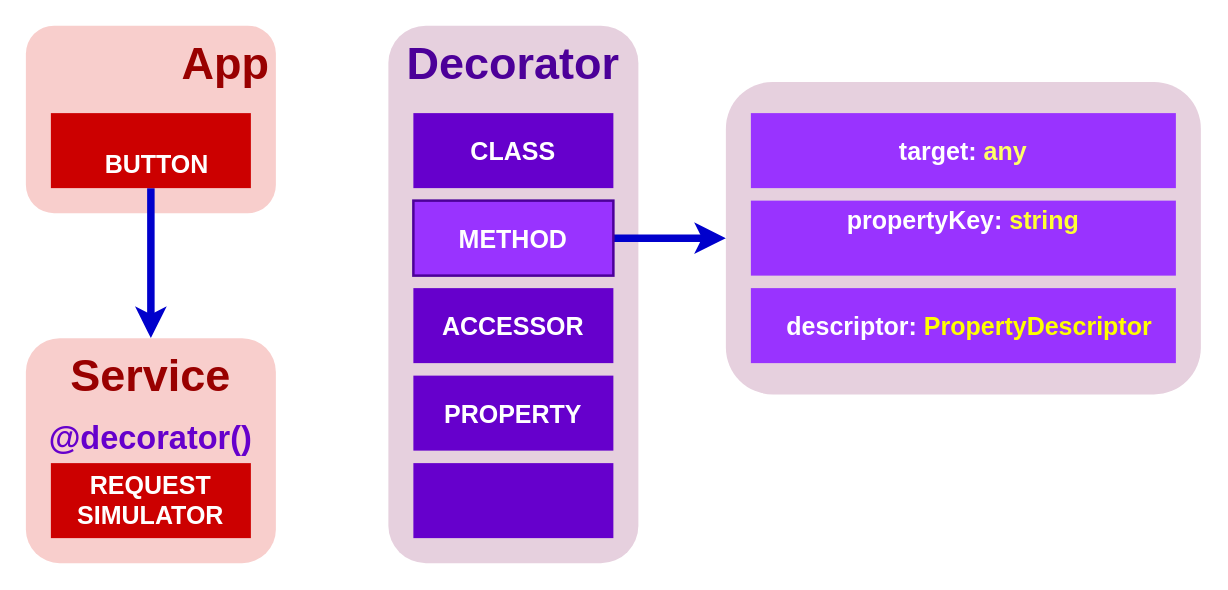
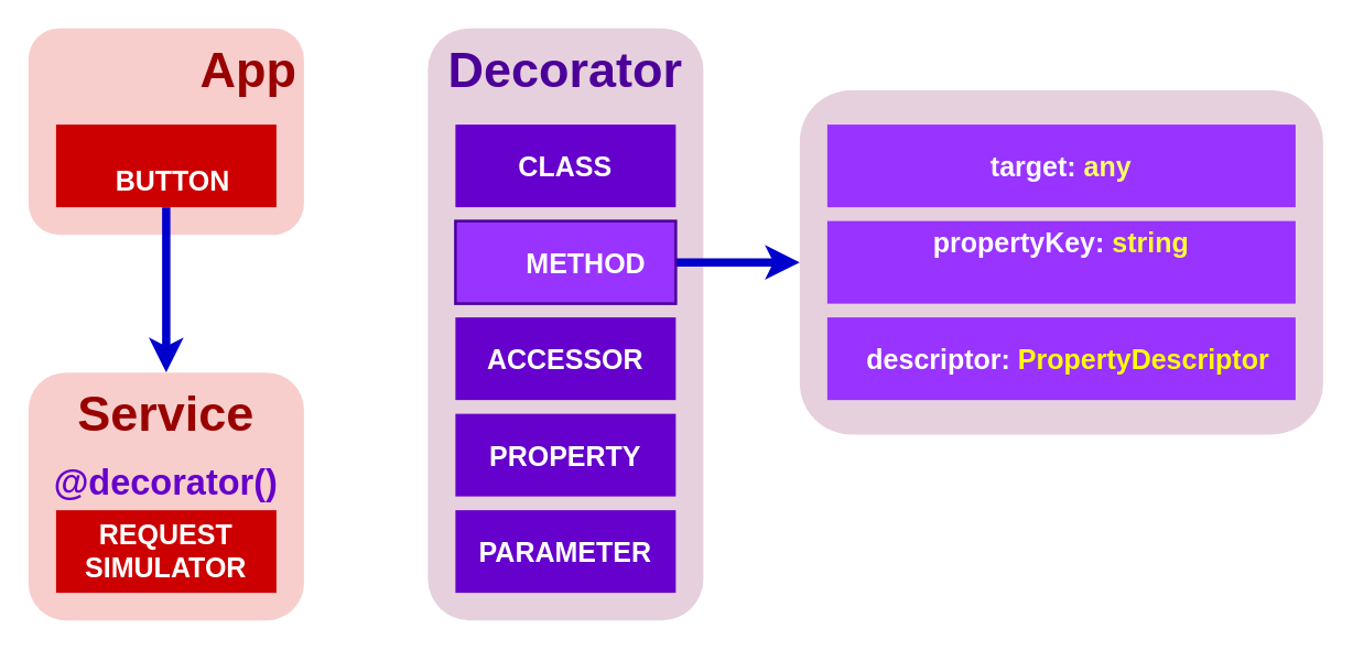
  <mxCell id="0" />
  <mxCell id="1" parent="0" />
  <mxCell id="2" value="" style="rounded=1;whiteSpace=wrap;html=1;fillColor=#f8cecc;strokeColor=none;" vertex="1" parent="1"><mxGeometry x="20" y="20" width="200" height="150" as="geometry" /></mxCell>
  <mxCell id="3" value="&lt;b&gt;&lt;font style=&quot;font-size: 36px&quot; color=&quot;#990000&quot;&gt;App&lt;/font&gt;&lt;/b&gt;" style="text;html=1;strokeColor=none;fillColor=none;align=center;verticalAlign=middle;whiteSpace=wrap;rounded=0;" vertex="1" parent="1"><mxGeometry x="160" y="40" width="40" height="20" as="geometry" /></mxCell>
  <mxCell id="4" style="edgeStyle=orthogonalEdgeStyle;rounded=0;orthogonalLoop=1;jettySize=auto;html=1;exitX=0.5;exitY=1;exitDx=0;exitDy=0;entryX=0.5;entryY=0;entryDx=0;entryDy=0;strokeWidth=6;strokeColor=#0000CC;" edge="1" parent="1" source="5" target="7"><mxGeometry relative="1" as="geometry" /></mxCell>
  <mxCell id="5" value="" style="rounded=0;whiteSpace=wrap;html=1;fillColor=#CC0000;strokeColor=none;" vertex="1" parent="1"><mxGeometry x="40" y="90" width="160" height="60" as="geometry" /></mxCell>
  <mxCell id="6" value="&lt;font style=&quot;font-size: 20px&quot; color=&quot;#ffffff&quot;&gt;&lt;b&gt;BUTTON&lt;/b&gt;&lt;/font&gt;" style="text;html=1;strokeColor=none;fillColor=none;align=center;verticalAlign=middle;whiteSpace=wrap;rounded=0;" vertex="1" parent="1"><mxGeometry x="65" y="120" width="120" height="20" as="geometry" /></mxCell>
  <mxCell id="7" value="" style="rounded=1;whiteSpace=wrap;html=1;fillColor=#f8cecc;strokeColor=none;" vertex="1" parent="1"><mxGeometry x="20" y="270" width="200" height="180" as="geometry" /></mxCell>
  <mxCell id="8" value="&lt;b&gt;&lt;font style=&quot;font-size: 36px&quot; color=&quot;#990000&quot;&gt;Service&lt;/font&gt;&lt;/b&gt;" style="text;html=1;strokeColor=none;fillColor=none;align=center;verticalAlign=middle;whiteSpace=wrap;rounded=0;" vertex="1" parent="1"><mxGeometry x="100" y="290" width="40" height="20" as="geometry" /></mxCell>
  <mxCell id="9" value="" style="rounded=0;whiteSpace=wrap;html=1;fillColor=#CC0000;strokeColor=none;" vertex="1" parent="1"><mxGeometry x="40" y="370" width="160" height="60" as="geometry" /></mxCell>
  <mxCell id="10" value="&lt;font style=&quot;font-size: 20px&quot; color=&quot;#ffffff&quot;&gt;&lt;b&gt;REQUEST SIMULATOR&lt;/b&gt;&lt;/font&gt;" style="text;html=1;strokeColor=none;fillColor=none;align=center;verticalAlign=middle;whiteSpace=wrap;rounded=0;" vertex="1" parent="1"><mxGeometry x="60" y="389" width="120" height="20" as="geometry" /></mxCell>
  <mxCell id="11" value="&lt;b&gt;&lt;font color=&quot;#6600cc&quot; style=&quot;line-height: 90% ; font-size: 26px&quot;&gt;@decorator()&lt;/font&gt;&lt;/b&gt;" style="text;html=1;strokeColor=none;fillColor=none;align=center;verticalAlign=middle;whiteSpace=wrap;rounded=0;" vertex="1" parent="1"><mxGeometry x="100" y="340" width="40" height="20" as="geometry" /></mxCell>
  <mxCell id="12" value="" style="rounded=1;whiteSpace=wrap;html=1;fillColor=#E6D0DE;strokeColor=none;" vertex="1" parent="1"><mxGeometry x="310" y="20" width="200" height="430" as="geometry" /></mxCell>
  <mxCell id="13" value="&lt;b&gt;&lt;font style=&quot;font-size: 36px&quot; color=&quot;#4c0099&quot;&gt;Decorator&lt;/font&gt;&lt;/b&gt;" style="text;html=1;strokeColor=none;fillColor=none;align=center;verticalAlign=middle;whiteSpace=wrap;rounded=0;" vertex="1" parent="1"><mxGeometry x="390" y="40" width="40" height="20" as="geometry" /></mxCell>
  <mxCell id="14" value="" style="rounded=0;whiteSpace=wrap;html=1;fillColor=#6600CC;strokeColor=none;" vertex="1" parent="1"><mxGeometry x="330" y="90" width="160" height="60" as="geometry" /></mxCell>
  <mxCell id="15" value="&lt;font color=&quot;#ffffff&quot;&gt;&lt;span style=&quot;font-size: 20px&quot;&gt;&lt;b&gt;CLASS&lt;/b&gt;&lt;/span&gt;&lt;/font&gt;" style="text;html=1;strokeColor=none;fillColor=none;align=center;verticalAlign=middle;whiteSpace=wrap;rounded=0;" vertex="1" parent="1"><mxGeometry x="350" y="110" width="120" height="20" as="geometry" /></mxCell>
  <mxCell id="16" style="edgeStyle=orthogonalEdgeStyle;rounded=0;orthogonalLoop=1;jettySize=auto;html=1;exitX=1;exitY=0.5;exitDx=0;exitDy=0;strokeColor=#0000CC;strokeWidth=6;" edge="1" parent="1" source="17"><mxGeometry relative="1" as="geometry"><mxPoint x="580" y="190" as="targetPoint" /></mxGeometry></mxCell>
  <mxCell id="17" value="" style="rounded=0;whiteSpace=wrap;html=1;fillColor=#9933FF;strokeColor=#4C0099;strokeWidth=2;" vertex="1" parent="1"><mxGeometry x="330" y="160" width="160" height="60" as="geometry" /></mxCell>
- <mxCell id="18" value="&lt;font style=&quot;font-size: 20px&quot; color=&quot;#ffffff&quot;&gt;&lt;b&gt;METHOD&lt;/b&gt;&lt;/font&gt;" style="text;html=1;strokeColor=none;fillColor=none;align=center;verticalAlign=middle;whiteSpace=wrap;rounded=0;" vertex="1" parent="1"><mxGeometry x="350" y="180" width="120" height="20" as="geometry" /></mxCell>
+ <mxCell id="18" value="&lt;font style=&quot;font-size: 20px&quot; color=&quot;#ffffff&quot;&gt;&lt;b&gt;METHOD&lt;/b&gt;&lt;/font&gt;" style="text;html=1;strokeColor=none;fillColor=none;align=center;verticalAlign=middle;whiteSpace=wrap;rounded=0;" vertex="1" parent="1"><mxGeometry x="365" y="180" width="120" height="20" as="geometry" /></mxCell>
  <mxCell id="19" value="" style="rounded=0;whiteSpace=wrap;html=1;fillColor=#6600CC;strokeColor=none;" vertex="1" parent="1"><mxGeometry x="330" y="230" width="160" height="60" as="geometry" /></mxCell>
  <mxCell id="20" value="&lt;font style=&quot;font-size: 20px&quot; color=&quot;#ffffff&quot;&gt;&lt;b&gt;ACCESSOR&lt;/b&gt;&lt;/font&gt;" style="text;html=1;strokeColor=none;fillColor=none;align=center;verticalAlign=middle;whiteSpace=wrap;rounded=0;" vertex="1" parent="1"><mxGeometry x="350" y="250" width="120" height="20" as="geometry" /></mxCell>
  <mxCell id="21" value="" style="rounded=0;whiteSpace=wrap;html=1;fillColor=#6600CC;strokeColor=none;" vertex="1" parent="1"><mxGeometry x="330" y="300" width="160" height="60" as="geometry" /></mxCell>
  <mxCell id="22" value="&lt;font style=&quot;font-size: 20px&quot; color=&quot;#ffffff&quot;&gt;&lt;b&gt;PROPERTY&lt;/b&gt;&lt;/font&gt;" style="text;html=1;strokeColor=none;fillColor=none;align=center;verticalAlign=middle;whiteSpace=wrap;rounded=0;" vertex="1" parent="1"><mxGeometry x="350" y="320" width="120" height="20" as="geometry" /></mxCell>
  <mxCell id="23" value="" style="rounded=0;whiteSpace=wrap;html=1;fillColor=#6600CC;strokeColor=none;" vertex="1" parent="1"><mxGeometry x="330" y="370" width="160" height="60" as="geometry" /></mxCell>
+ <mxCell id="24" value="&lt;font style=&quot;font-size: 20px&quot; color=&quot;#ffffff&quot;&gt;&lt;b&gt;PARAMETER&lt;/b&gt;&lt;/font&gt;" style="text;html=1;strokeColor=none;fillColor=none;align=center;verticalAlign=middle;whiteSpace=wrap;rounded=0;" vertex="1" parent="1"><mxGeometry x="350" y="390" width="120" height="20" as="geometry" /></mxCell>
  <mxCell id="25" value="" style="rounded=1;whiteSpace=wrap;html=1;fillColor=#E6D0DE;strokeColor=none;" vertex="1" parent="1"><mxGeometry x="580" y="65" width="380" height="250" as="geometry" /></mxCell>
  <mxCell id="26" value="" style="rounded=0;whiteSpace=wrap;html=1;fillColor=#9933FF;strokeColor=none;" vertex="1" parent="1"><mxGeometry x="600" y="90" width="340" height="60" as="geometry" /></mxCell>
  <mxCell id="27" value="&lt;span style=&quot;font-size: 20px&quot;&gt;&lt;b&gt;&lt;font color=&quot;#ffffff&quot;&gt;target: &lt;/font&gt;&lt;font color=&quot;#ffff66&quot;&gt;any&lt;/font&gt;&lt;/b&gt;&lt;/span&gt;" style="text;html=1;strokeColor=none;fillColor=none;align=center;verticalAlign=middle;whiteSpace=wrap;rounded=0;" vertex="1" parent="1"><mxGeometry x="620" y="110" width="300" height="20" as="geometry" /></mxCell>
  <mxCell id="28" value="" style="rounded=0;whiteSpace=wrap;html=1;fillColor=#9933FF;strokeColor=none;" vertex="1" parent="1"><mxGeometry x="600" y="160" width="340" height="60" as="geometry" /></mxCell>
  <mxCell id="29" value="&lt;span style=&quot;font-size: 20px&quot;&gt;&lt;b&gt;&lt;font color=&quot;#ffffff&quot;&gt;propertyKey: &lt;/font&gt;&lt;font color=&quot;#ffff33&quot;&gt;string&lt;/font&gt;&lt;/b&gt;&lt;/span&gt;" style="text;html=1;strokeColor=none;fillColor=none;align=center;verticalAlign=middle;whiteSpace=wrap;rounded=0;" vertex="1" parent="1"><mxGeometry x="620" y="165" width="300" height="20" as="geometry" /></mxCell>
  <mxCell id="30" value="" style="rounded=0;whiteSpace=wrap;html=1;fillColor=#9933FF;strokeColor=none;" vertex="1" parent="1"><mxGeometry x="600" y="230" width="340" height="60" as="geometry" /></mxCell>
  <mxCell id="31" value="&lt;font style=&quot;font-size: 20px&quot;&gt;&lt;b&gt;&lt;font color=&quot;#ffffff&quot;&gt;descriptor: &lt;/font&gt;&lt;font color=&quot;#ffff00&quot;&gt;PropertyDescriptor&lt;/font&gt;&lt;/b&gt;&lt;/font&gt;" style="text;html=1;strokeColor=none;fillColor=none;align=center;verticalAlign=middle;whiteSpace=wrap;rounded=0;" vertex="1" parent="1"><mxGeometry x="620" y="250" width="310" height="20" as="geometry" /></mxCell>
